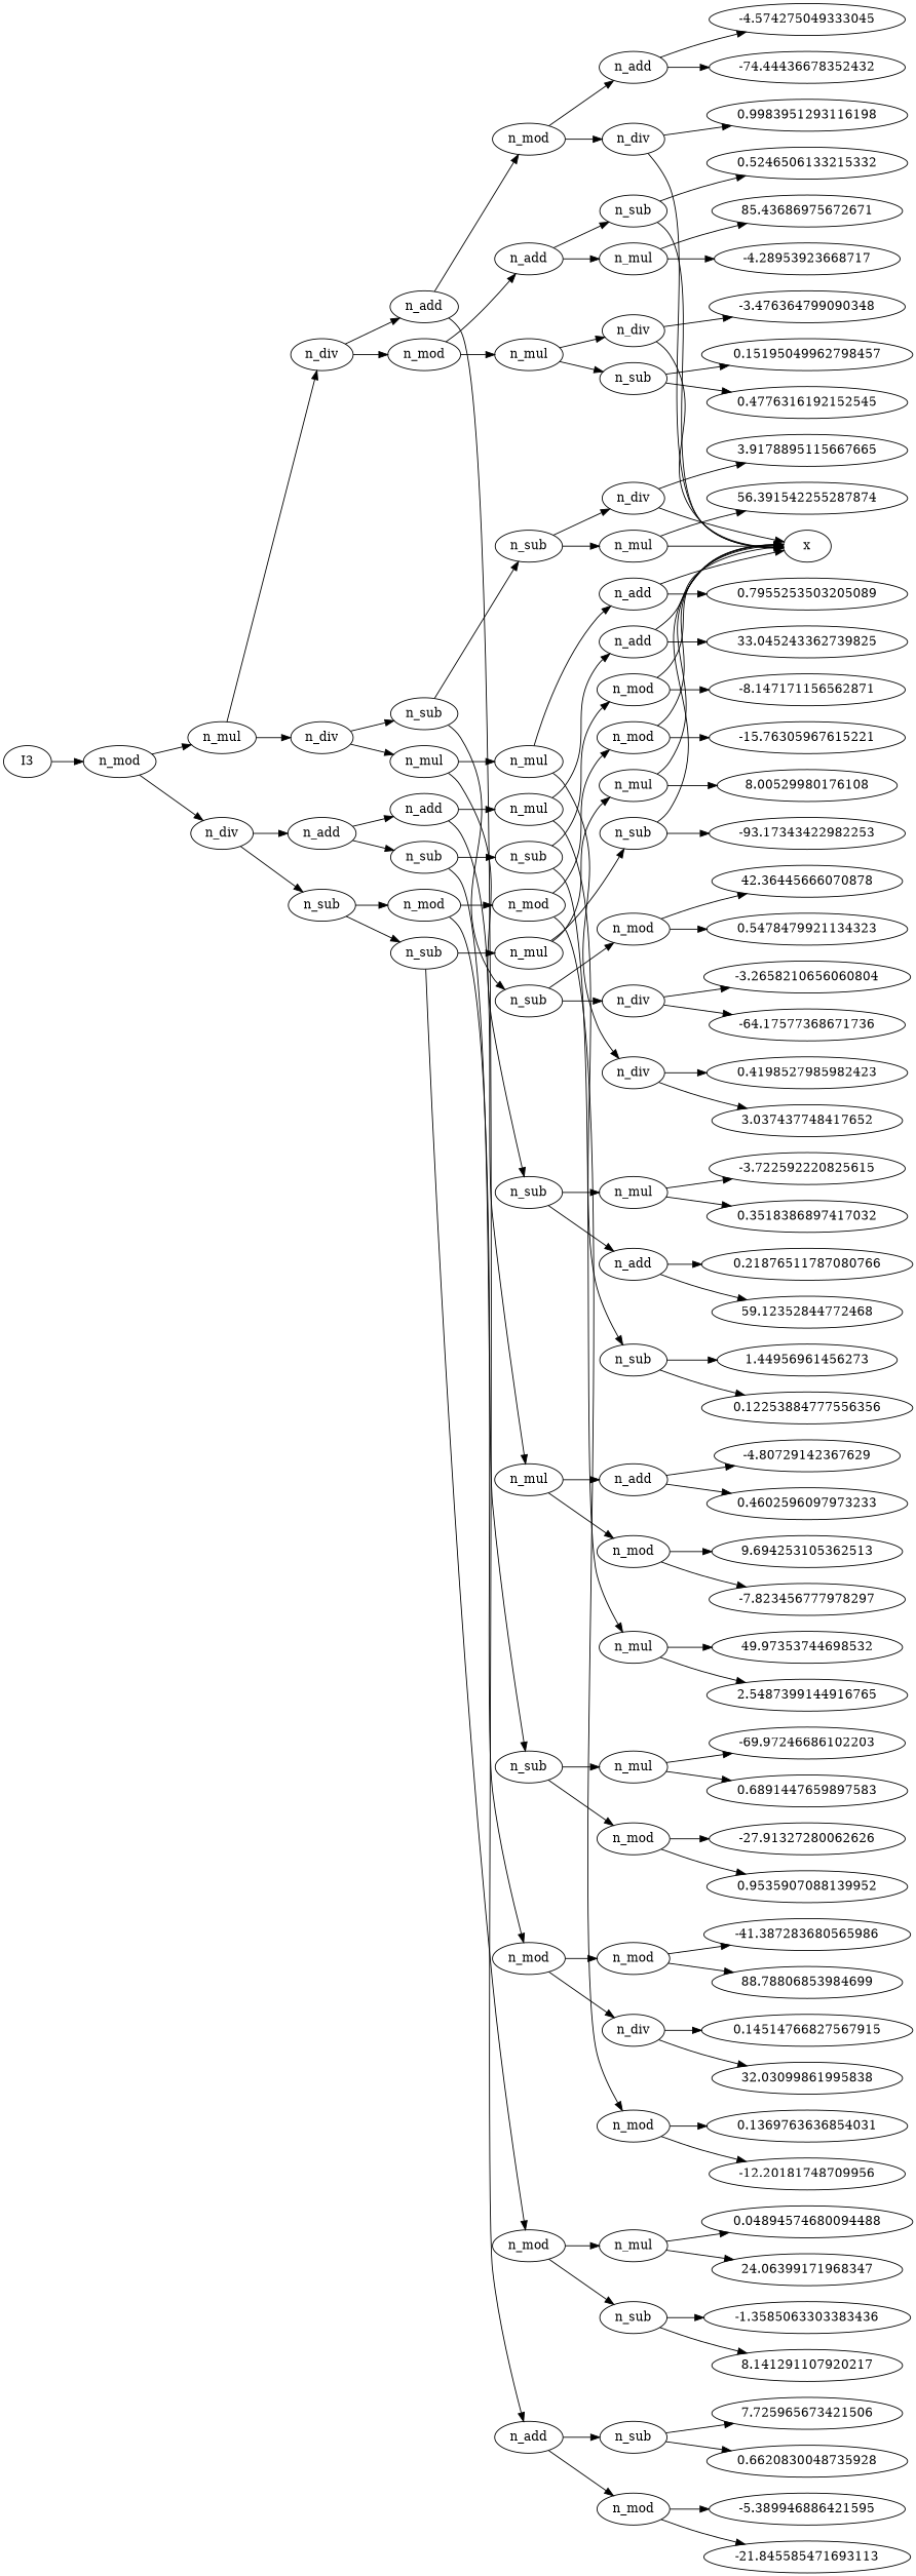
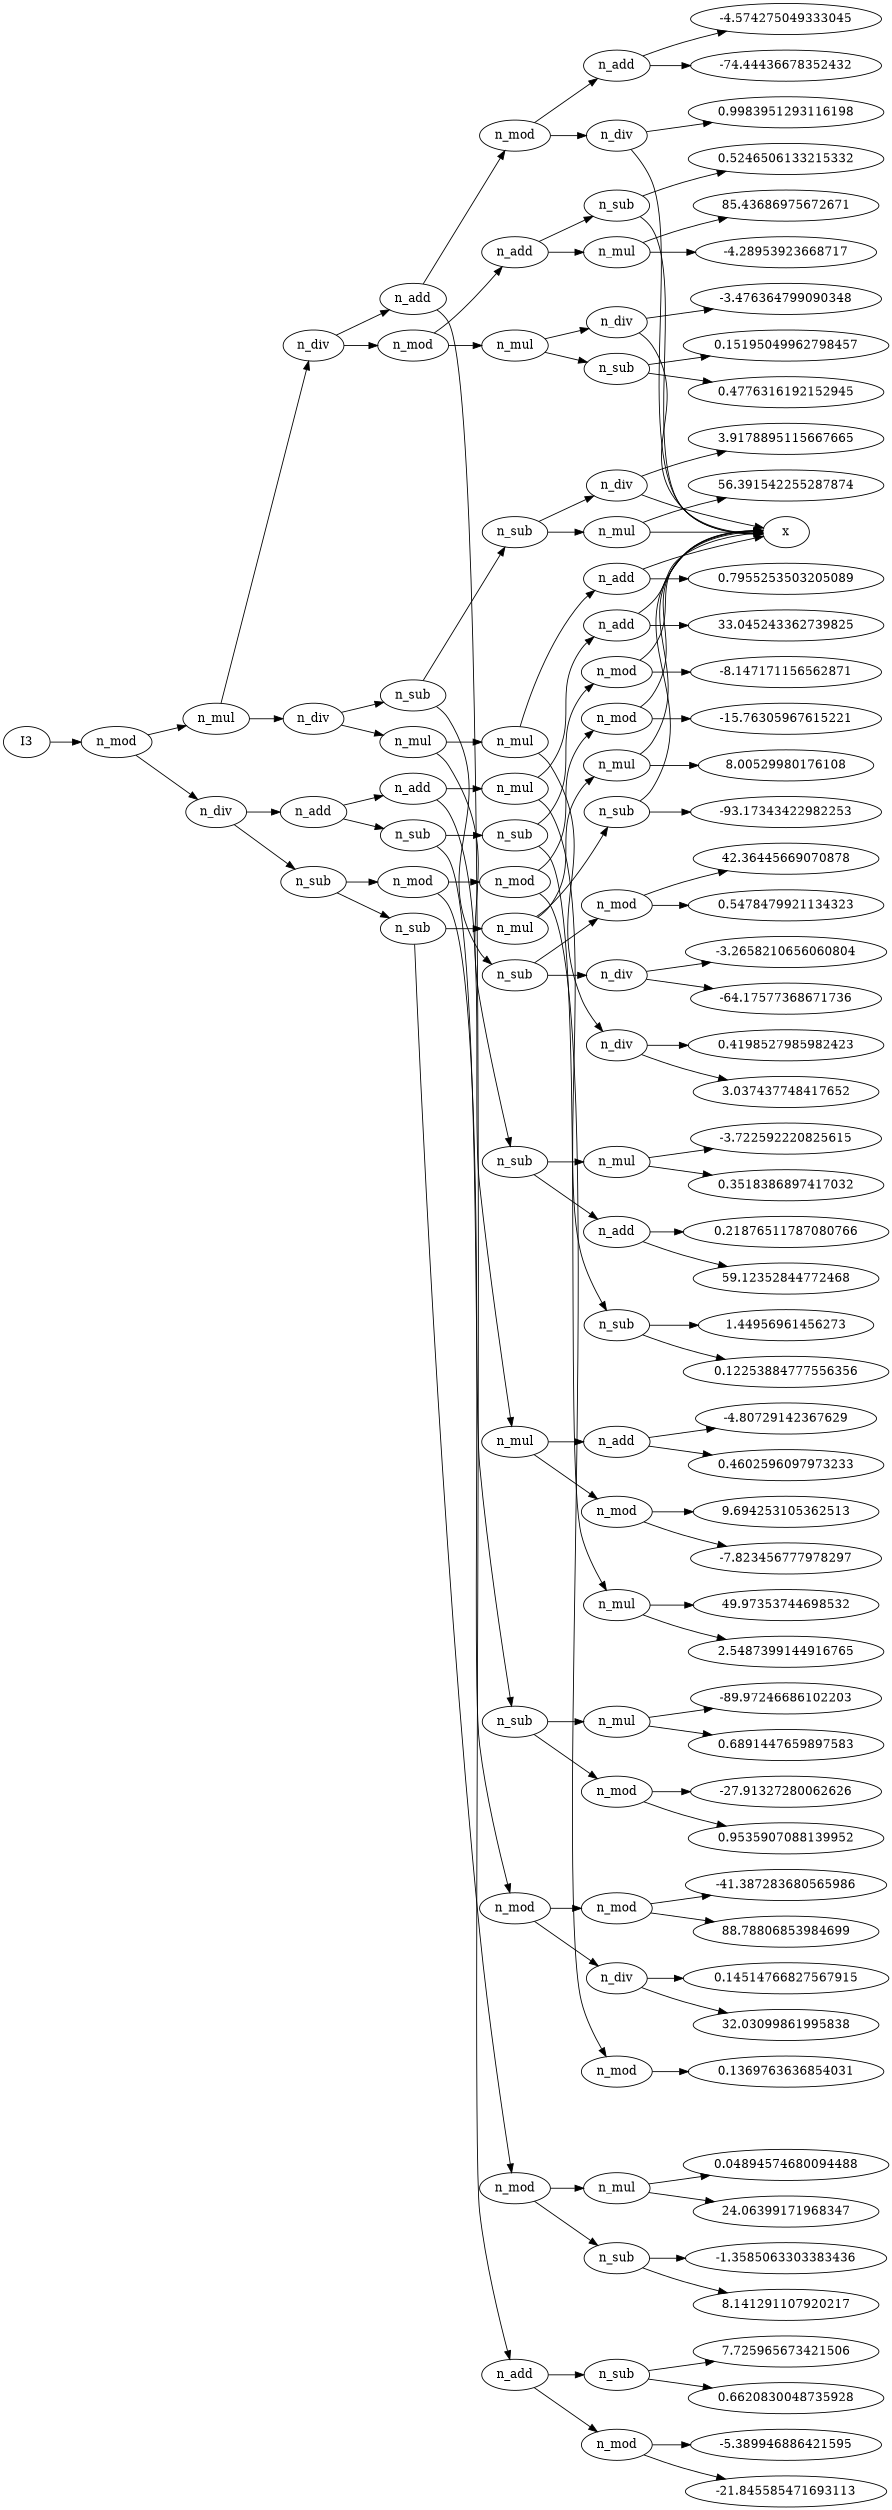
  digraph {
    rankdir=LR
    n1 [label=I3]
    n2 [label=n_mod]
    n3 [label=n_mul]
    n4 [label=n_div]
    n5 [label=n_div]
    n6 [label=n_div]
    n7 [label=n_add]
    n8 [label=n_sub]
    n9 [label=n_add]
    n10 [label=n_mod]
    n11 [label=n_sub]
    n12 [label=n_mul]
    n13 [label=n_mod]
    n14 [label=n_add]
    n15 [label=n_add]
    n16 [label=n_mul]
    n17 [label=n_add]
    n18 [label=n_div]
    n19 [label=n_sub]
    n20 [label=n_mod]
    n21 [label=-4.574275049333045]
    n22 [label=-74.44436678352432]
    n23 [label=0.9983951293116198]
    n24 [label=x]
    n25 [label=7.725965673421506]
    n26 [label=0.6620830048735928]
    n27 [label=-5.389946886421595]
    n28 [label=-21.845585471693113]
    n29 [label=n_sub]
    n30 [label=n_mul]
    n31 [label=n_sub]
    n32 [label=n_div]
    n33 [label=0.5246506133215332]
    n34 [label=85.43686975672671]
    n35 [label=-4.28953923668717]
    n36 [label=0.15195049962798457]
-   n37 [label=0.4776316192152545]
+   n37 [label=0.4776316192152945]
    n38 [label=-3.476364799090348]
    n39 [label=n_sub]
    n40 [label=n_sub]
    n41 [label=n_mul]
    n42 [label=n_sub]
    n43 [label=n_div]
    n44 [label=n_mul]
    n45 [label=n_mod]
    n46 [label=n_div]
    n47 [label=3.9178895115667665]
    n48 [label=56.391542255287874]
-   n49 [label=42.36445666070878]
+   n49 [label=42.36445669070878]
    n50 [label=0.5478479921134323]
    n51 [label=-3.2658210656060804]
    n52 [label=-64.17577368671736]
    n53 [label=n_add]
    n54 [label=n_div]
    n55 [label=n_mul]
    n56 [label=n_add]
    n57 [label=0.7955253503205089]
    n58 [label=0.4198527985982423]
    n59 [label=3.037437748417652]
    n60 [label=-3.722592220825615]
    n61 [label=0.3518386897417032]
    n62 [label=0.21876511787080766]
    n63 [label=59.12352844772468]
    n64 [label=n_add]
    n65 [label=n_sub]
    n66 [label=n_mod]
    n67 [label=n_sub]
    n68 [label=n_mul]
    n69 [label=n_mul]
    n70 [label=n_sub]
    n71 [label=n_sub]
    n72 [label=n_add]
    n73 [label=n_mod]
    n74 [label=n_sub]
    n75 [label=n_add]
    n76 [label=-4.80729142367629]
    n77 [label=0.4602596097973233]
    n78 [label=9.694253105362513]
    n79 [label=-7.823456777978297]
    n80 [label=1.44956961456273]
    n81 [label=0.12253884777556356]
    n82 [label=33.045243362739825]
    n83 [label=n_mul]
    n84 [label=n_mod]
    n85 [label=n_mul]
    n86 [label=n_mod]
    n87 [label=49.97353744698532]
    n88 [label=2.5487399144916765]
    n89 [label=-8.147171156562871]
-   n90 [label=-69.97246686102203]
+   n90 [label=-89.97246686102203]
    n91 [label=0.6891447659897583]
    n92 [label=-27.91327280062626]
    n93 [label=0.9535907088139952]
    n94 [label=n_mod]
    n95 [label=n_mod]
    n96 [label=n_mod]
    n97 [label=n_mul]
    n98 [label=n_mod]
    n99 [label=n_div]
    n100 [label=n_mod]
    n101 [label=n_mod]
    n102 [label=-41.387283680565986]
    n103 [label=88.78806853984699]
    n104 [label=0.14514766827567915]
    n105 [label=32.03099861995838]
    n106 [label=0.1369763636854031]
-   n107 [label=-12.20181748709956]
    n108 [label=-15.76305967615221]
    n109 [label=n_mul]
    n110 [label=n_sub]
    n111 [label=n_mul]
    n112 [label=n_sub]
    n113 [label=0.04894574680094488]
    n114 [label=24.06399171968347]
    n115 [label=-1.3585063303383436]
    n116 [label=8.141291107920217]
    n117 [label=8.00529980176108]
    n118 [label=-93.17343422982253]
    n1 -> n2
    n2 -> n3
    n2 -> n4
    n3 -> n5
    n3 -> n6
    n4 -> n7
    n4 -> n8
    n5 -> n9
    n5 -> n10
    n6 -> n11
    n6 -> n12
    n7 -> n64
    n7 -> n65
    n8 -> n66
    n8 -> n67
    n9 -> n13
    n9 -> n14
    n10 -> n15
    n10 -> n16
    n11 -> n39
    n11 -> n40
    n12 -> n41
    n12 -> n42
    n13 -> n17
    n13 -> n18
    n14 -> n19
    n14 -> n20
    n15 -> n29
    n15 -> n30
    n16 -> n31
    n16 -> n32
    n17 -> n21
    n17 -> n22
    n18 -> n23
    n18 -> n24
    n19 -> n25
    n19 -> n26
    n20 -> n27
    n20 -> n28
    n29 -> n24
    n29 -> n33
    n30 -> n34
    n30 -> n35
    n31 -> n36
    n31 -> n37
    n32 -> n24
    n32 -> n38
    n39 -> n43
    n39 -> n44
    n40 -> n45
    n40 -> n46
    n41 -> n53
    n41 -> n54
    n42 -> n55
    n42 -> n56
    n43 -> n24
    n43 -> n47
    n44 -> n24
    n44 -> n48
    n45 -> n49
    n45 -> n50
    n46 -> n51
    n46 -> n52
    n53 -> n24
    n53 -> n57
    n54 -> n58
    n54 -> n59
    n55 -> n60
    n55 -> n61
    n56 -> n62
    n56 -> n63
    n64 -> n68
    n64 -> n69
    n65 -> n70
    n65 -> n71
    n66 -> n94
    n66 -> n95
    n67 -> n96
    n67 -> n97
    n68 -> n72
    n68 -> n73
    n69 -> n74
    n69 -> n75
    n70 -> n83
    n70 -> n84
    n71 -> n85
    n71 -> n86
    n72 -> n76
    n72 -> n77
    n73 -> n78
    n73 -> n79
    n74 -> n80
    n74 -> n81
    n75 -> n24
    n75 -> n82
    n83 -> n87
    n83 -> n88
    n84 -> n24
    n84 -> n89
    n85 -> n90
    n85 -> n91
    n86 -> n92
    n86 -> n93
    n94 -> n98
    n94 -> n99
    n95 -> n100
    n95 -> n101
    n96 -> n109
    n96 -> n110
    n97 -> n111
    n97 -> n112
    n98 -> n102
    n98 -> n103
    n99 -> n104
    n99 -> n105
    n100 -> n106
-   n100 -> n107
    n101 -> n24
    n101 -> n108
    n109 -> n113
    n109 -> n114
    n110 -> n115
    n110 -> n116
    n111 -> n24
    n111 -> n117
    n112 -> n24
    n112 -> n118
  }
